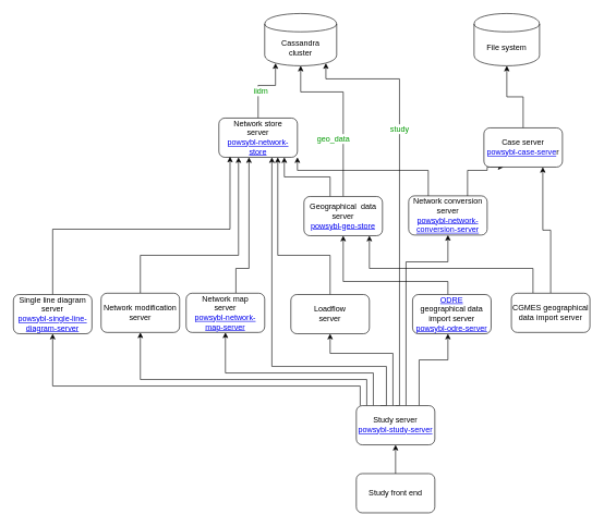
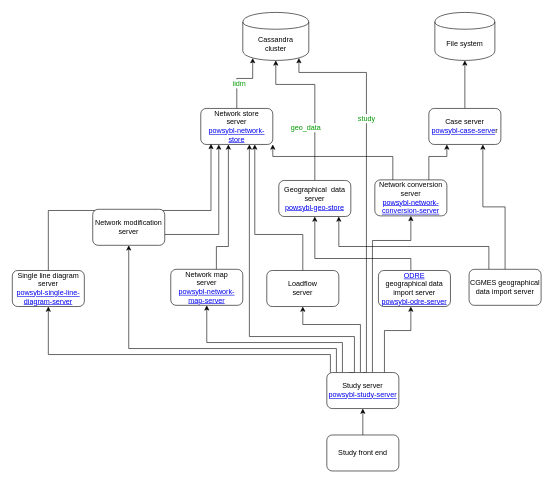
  <mxCell id="0" />
  <mxCell id="1" parent="0" />
  <mxCell id="2" style="edgeStyle=orthogonalEdgeStyle;rounded=0;orthogonalLoop=1;jettySize=auto;html=1;entryX=0.15;entryY=0.95;entryDx=0;entryDy=0;entryPerimeter=0;" edge="1" parent="1" source="4" target="5"><mxGeometry relative="1" as="geometry"><Array as="points"><mxPoint x="394" y="130" /><mxPoint x="421" y="130" /></Array></mxGeometry></mxCell>
  <mxCell id="3" value="&lt;font color=&quot;#009900&quot;&gt;iidm&lt;/font&gt;" style="text;html=1;align=center;verticalAlign=middle;resizable=0;points=[];;labelBackgroundColor=#ffffff;" vertex="1" connectable="0" parent="2"><mxGeometry x="-0.235" y="-3" relative="1" as="geometry"><mxPoint as="offset" /></mxGeometry></mxCell>
  <mxCell id="4" value="&lt;div&gt;Network store&lt;/div&gt;&lt;div&gt;server&lt;/div&gt;&lt;div&gt;&lt;a href=&quot;https://github.com/powsybl/powsybl-network-store&quot;&gt;powsybl-network-store&lt;/a&gt;&lt;/div&gt;" style="rounded=1;whiteSpace=wrap;html=1;" vertex="1" parent="1"><mxGeometry x="334" y="180" width="120" height="60" as="geometry" /></mxCell>
  <mxCell id="5" value="&lt;div&gt;Cassandra &lt;br&gt;&lt;/div&gt;&lt;div&gt;cluster&lt;br&gt;&lt;/div&gt;" style="shape=cylinder;whiteSpace=wrap;html=1;boundedLbl=1;backgroundOutline=1;" vertex="1" parent="1"><mxGeometry x="404" y="20" width="110" height="80" as="geometry" /></mxCell>
  <mxCell id="6" style="edgeStyle=orthogonalEdgeStyle;rounded=0;orthogonalLoop=1;jettySize=auto;html=1;entryX=0.5;entryY=1;entryDx=0;entryDy=0;" edge="1" parent="1" source="9" target="5"><mxGeometry relative="1" as="geometry"><Array as="points"><mxPoint x="524" y="140" /><mxPoint x="459" y="140" /></Array></mxGeometry></mxCell>
  <mxCell id="7" value="&lt;font color=&quot;#009900&quot;&gt;geo_data&lt;/font&gt;" style="text;html=1;align=center;verticalAlign=middle;resizable=0;points=[];;labelBackgroundColor=#ffffff;" vertex="1" connectable="0" parent="6"><mxGeometry x="-0.33" y="16" relative="1" as="geometry"><mxPoint as="offset" /></mxGeometry></mxCell>
- <mxCell id="8" style="edgeStyle=orthogonalEdgeStyle;rounded=0;orthogonalLoop=1;jettySize=auto;html=1;" edge="1" parent="1" source="9" target="4"><mxGeometry relative="1" as="geometry"><Array as="points"><mxPoint x="504" y="270" /><mxPoint x="434" y="270" /></Array></mxGeometry></mxCell>
  <mxCell id="9" value="&lt;div&gt;Geographical&amp;nbsp; data server&lt;/div&gt;&lt;div&gt;&lt;a href=&quot;https://github.com/powsybl/powsybl-geo-data&quot;&gt;powsybl-geo-store&lt;/a&gt;&lt;br&gt;&lt;/div&gt;" style="rounded=1;whiteSpace=wrap;html=1;" vertex="1" parent="1"><mxGeometry x="464" y="300" width="120" height="60" as="geometry" /></mxCell>
  <mxCell id="10" style="edgeStyle=orthogonalEdgeStyle;rounded=0;orthogonalLoop=1;jettySize=auto;html=1;entryX=0.142;entryY=0.983;entryDx=0;entryDy=0;entryPerimeter=0;" edge="1" parent="1" source="11" target="4"><mxGeometry relative="1" as="geometry"><Array as="points"><mxPoint x="80" y="350" /><mxPoint x="351" y="350" /></Array></mxGeometry></mxCell>
  <mxCell id="11" value="&lt;div&gt;Single line diagram server&lt;/div&gt;&lt;div&gt;&lt;a href=&quot;https://github.com/powsybl/powsybl-single-line-diagram-server&quot;&gt;powsybl-single-line-diagram-server&lt;/a&gt;&lt;br&gt;&lt;/div&gt;" style="rounded=1;whiteSpace=wrap;html=1;" vertex="1" parent="1"><mxGeometry x="20" y="450" width="120" height="60" as="geometry" /></mxCell>
  <mxCell id="12" style="edgeStyle=orthogonalEdgeStyle;rounded=0;orthogonalLoop=1;jettySize=auto;html=1;entryX=0.85;entryY=0.95;entryDx=0;entryDy=0;entryPerimeter=0;exitX=0.5;exitY=0;exitDx=0;exitDy=0;" edge="1" parent="1" source="21" target="5"><mxGeometry relative="1" as="geometry"><Array as="points"><mxPoint x="610" y="620" /><mxPoint x="610" y="120" /><mxPoint x="498" y="120" /></Array></mxGeometry></mxCell>
  <mxCell id="13" value="&lt;font color=&quot;#009900&quot;&gt;study&lt;/font&gt;" style="text;html=1;align=center;verticalAlign=middle;resizable=0;points=[];;labelBackgroundColor=#ffffff;" vertex="1" connectable="0" parent="12"><mxGeometry x="0.337" y="1" relative="1" as="geometry"><mxPoint as="offset" /></mxGeometry></mxCell>
  <mxCell id="14" style="edgeStyle=orthogonalEdgeStyle;rounded=0;orthogonalLoop=1;jettySize=auto;html=1;entryX=0.7;entryY=1;entryDx=0;entryDy=0;entryPerimeter=0;" edge="1" parent="1"><mxGeometry relative="1" as="geometry"><mxPoint x="581" y="620" as="sourcePoint" /><mxPoint x="415" y="240" as="targetPoint" /><Array as="points"><mxPoint x="590" y="620" /><mxPoint x="590" y="560" /><mxPoint x="415" y="560" /></Array></mxGeometry></mxCell>
  <mxCell id="15" style="edgeStyle=orthogonalEdgeStyle;rounded=0;orthogonalLoop=1;jettySize=auto;html=1;" edge="1" parent="1" source="21" target="31"><mxGeometry relative="1" as="geometry"><Array as="points"><mxPoint x="640" y="550" /><mxPoint x="684" y="550" /></Array></mxGeometry></mxCell>
  <mxCell id="16" style="edgeStyle=orthogonalEdgeStyle;rounded=0;orthogonalLoop=1;jettySize=auto;html=1;entryX=0.5;entryY=1;entryDx=0;entryDy=0;" edge="1" parent="1" source="21" target="40"><mxGeometry relative="1" as="geometry"><Array as="points"><mxPoint x="600" y="540" /><mxPoint x="504" y="540" /></Array></mxGeometry></mxCell>
  <mxCell id="17" style="edgeStyle=orthogonalEdgeStyle;rounded=0;orthogonalLoop=1;jettySize=auto;html=1;" edge="1" parent="1" source="21" target="23"><mxGeometry relative="1" as="geometry"><Array as="points"><mxPoint x="570" y="570" /><mxPoint x="344" y="570" /></Array></mxGeometry></mxCell>
  <mxCell id="18" style="edgeStyle=orthogonalEdgeStyle;rounded=0;orthogonalLoop=1;jettySize=auto;html=1;" edge="1" parent="1" source="21" target="38"><mxGeometry relative="1" as="geometry"><Array as="points"><mxPoint x="560" y="580" /><mxPoint x="214" y="580" /></Array></mxGeometry></mxCell>
  <mxCell id="19" style="edgeStyle=orthogonalEdgeStyle;rounded=0;orthogonalLoop=1;jettySize=auto;html=1;" edge="1" parent="1" source="21" target="11"><mxGeometry relative="1" as="geometry"><Array as="points"><mxPoint x="550" y="590" /><mxPoint x="80" y="590" /></Array></mxGeometry></mxCell>
  <mxCell id="20" style="edgeStyle=orthogonalEdgeStyle;rounded=0;orthogonalLoop=1;jettySize=auto;html=1;entryX=0.5;entryY=1;entryDx=0;entryDy=0;" edge="1" parent="1" source="21" target="26"><mxGeometry relative="1" as="geometry"><Array as="points"><mxPoint x="620" y="400" /><mxPoint x="684" y="400" /></Array></mxGeometry></mxCell>
  <mxCell id="21" value="&lt;div&gt;Study server&lt;/div&gt;&lt;div&gt;&lt;a href=&quot;https://github.com/powsybl/powsybl-study-server&quot;&gt;powsybl-study-server&lt;/a&gt;&lt;/div&gt;" style="rounded=1;whiteSpace=wrap;html=1;" vertex="1" parent="1"><mxGeometry x="544" y="620" width="120" height="60" as="geometry" /></mxCell>
  <mxCell id="22" style="edgeStyle=orthogonalEdgeStyle;rounded=0;orthogonalLoop=1;jettySize=auto;html=1;entryX=0.25;entryY=1;entryDx=0;entryDy=0;" edge="1" parent="1"><mxGeometry relative="1" as="geometry"><mxPoint x="360" y="448" as="sourcePoint" /><mxPoint x="380" y="240" as="targetPoint" /><Array as="points"><mxPoint x="360" y="410" /><mxPoint x="380" y="410" /></Array></mxGeometry></mxCell>
  <mxCell id="23" value="&lt;div&gt;Network map&lt;/div&gt;&lt;div&gt;server&lt;/div&gt;&lt;div&gt;&lt;a href=&quot;https://github.com/powsybl/powsybl-network-map-server&quot;&gt;powsybl-network-map-server&lt;/a&gt;&lt;br&gt;&lt;/div&gt;" style="rounded=1;whiteSpace=wrap;html=1;" vertex="1" parent="1"><mxGeometry x="284" y="448" width="120" height="60" as="geometry" /></mxCell>
  <mxCell id="24" style="edgeStyle=orthogonalEdgeStyle;rounded=0;orthogonalLoop=1;jettySize=auto;html=1;entryX=1;entryY=1;entryDx=0;entryDy=0;" edge="1" parent="1" source="26" target="4"><mxGeometry relative="1" as="geometry"><Array as="points"><mxPoint x="654" y="260" /><mxPoint x="454" y="260" /></Array></mxGeometry></mxCell>
  <mxCell id="25" style="edgeStyle=orthogonalEdgeStyle;rounded=0;orthogonalLoop=1;jettySize=auto;html=1;entryX=0.25;entryY=1;entryDx=0;entryDy=0;" edge="1" parent="1" source="26" target="28"><mxGeometry relative="1" as="geometry"><Array as="points"><mxPoint x="714" y="260" /><mxPoint x="744" y="260" /></Array></mxGeometry></mxCell>
  <mxCell id="26" value="&lt;div&gt;Network conversion server&lt;/div&gt;&lt;div&gt;&lt;a href=&quot;https://github.com/powsybl/powsybl-network-conversion-server&quot;&gt;powsybl-network-conversion-server&lt;/a&gt;&lt;br&gt;&lt;/div&gt;" style="rounded=1;whiteSpace=wrap;html=1;" vertex="1" parent="1"><mxGeometry x="624" y="299" width="120" height="60" as="geometry" /></mxCell>
  <mxCell id="27" style="edgeStyle=orthogonalEdgeStyle;rounded=0;orthogonalLoop=1;jettySize=auto;html=1;entryX=0.5;entryY=1;entryDx=0;entryDy=0;" edge="1" parent="1" source="28" target="29"><mxGeometry relative="1" as="geometry" /></mxCell>
- <mxCell id="28" value="&lt;div&gt;Case server&lt;/div&gt;&lt;div&gt;&lt;a href=&quot;https://github.com/powsybl/powsybl-case-server&quot;&gt;powsybl-case-serve&lt;/a&gt;r&lt;br&gt;&lt;/div&gt;" style="rounded=1;whiteSpace=wrap;html=1;" vertex="1" parent="1"><mxGeometry x="739" y="195" width="120" height="60" as="geometry" /></mxCell>
+ <mxCell id="28" value="&lt;div&gt;Case server&lt;/div&gt;&lt;div&gt;&lt;a href=&quot;https://github.com/powsybl/powsybl-case-server&quot;&gt;powsybl-case-serve&lt;/a&gt;r&lt;br&gt;&lt;/div&gt;" style="rounded=1;whiteSpace=wrap;html=1;" vertex="1" parent="1"><mxGeometry x="714" y="180" width="120" height="60" as="geometry" /></mxCell>
  <mxCell id="29" value="File system" style="shape=cylinder;whiteSpace=wrap;html=1;boundedLbl=1;backgroundOutline=1;" vertex="1" parent="1"><mxGeometry x="724" y="20" width="100" height="80" as="geometry" /></mxCell>
  <mxCell id="30" style="edgeStyle=orthogonalEdgeStyle;rounded=0;orthogonalLoop=1;jettySize=auto;html=1;entryX=0.5;entryY=1;entryDx=0;entryDy=0;" edge="1" parent="1" source="31" target="9"><mxGeometry relative="1" as="geometry"><Array as="points"><mxPoint x="684" y="430" /><mxPoint x="524" y="430" /></Array></mxGeometry></mxCell>
  <mxCell id="31" value="&lt;div&gt;&lt;a href=&quot;https://opendata.reseaux-energies.fr/pages/accueil/&quot;&gt;ODRE &lt;/a&gt;&lt;br&gt;&lt;/div&gt;&lt;div&gt;geographical data import server&lt;/div&gt;&lt;div&gt;&lt;a href=&quot;https://github.com/rte-france/powsybl-odre-server&quot;&gt;powsybl-odre-server&lt;/a&gt;&lt;br&gt;&lt;/div&gt;" style="rounded=1;whiteSpace=wrap;html=1;" vertex="1" parent="1"><mxGeometry x="630" y="450" width="120" height="60" as="geometry" /></mxCell>
  <mxCell id="32" style="edgeStyle=orthogonalEdgeStyle;rounded=0;orthogonalLoop=1;jettySize=auto;html=1;entryX=0.75;entryY=1;entryDx=0;entryDy=0;" edge="1" parent="1" source="34" target="28"><mxGeometry relative="1" as="geometry" /></mxCell>
  <mxCell id="33" style="edgeStyle=orthogonalEdgeStyle;rounded=0;orthogonalLoop=1;jettySize=auto;html=1;" edge="1" parent="1" source="34" target="9"><mxGeometry relative="1" as="geometry"><Array as="points"><mxPoint x="814" y="410" /><mxPoint x="564" y="410" /></Array></mxGeometry></mxCell>
  <mxCell id="34" value="CGMES geographical data import server" style="rounded=1;whiteSpace=wrap;html=1;" vertex="1" parent="1"><mxGeometry x="781" y="448" width="120" height="60" as="geometry" /></mxCell>
  <mxCell id="35" style="edgeStyle=orthogonalEdgeStyle;rounded=0;orthogonalLoop=1;jettySize=auto;html=1;entryX=0.5;entryY=1;entryDx=0;entryDy=0;" edge="1" parent="1" source="36" target="21"><mxGeometry relative="1" as="geometry" /></mxCell>
  <mxCell id="36" value="Study front end" style="rounded=1;whiteSpace=wrap;html=1;" vertex="1" parent="1"><mxGeometry x="544" y="724" width="120" height="60" as="geometry" /></mxCell>
  <mxCell id="37" style="edgeStyle=orthogonalEdgeStyle;rounded=0;orthogonalLoop=1;jettySize=auto;html=1;entryX=0.25;entryY=1;entryDx=0;entryDy=0;" edge="1" parent="1" source="38" target="4"><mxGeometry relative="1" as="geometry"><Array as="points"><mxPoint x="214" y="390" /><mxPoint x="364" y="390" /></Array></mxGeometry></mxCell>
- <mxCell id="38" value="&lt;div&gt;Network modification&lt;br&gt;&lt;/div&gt;&lt;div&gt;server&lt;/div&gt;" style="rounded=1;whiteSpace=wrap;html=1;" vertex="1" parent="1"><mxGeometry x="154" y="448" width="120" height="60" as="geometry" /></mxCell>
+ <mxCell id="38" value="&lt;div&gt;Network modification&lt;br&gt;&lt;/div&gt;&lt;div&gt;server&lt;/div&gt;" style="rounded=1;whiteSpace=wrap;html=1;" vertex="1" parent="1"><mxGeometry x="154" y="348" width="120" height="60" as="geometry" /></mxCell>
  <mxCell id="39" style="edgeStyle=orthogonalEdgeStyle;rounded=0;orthogonalLoop=1;jettySize=auto;html=1;entryX=0.75;entryY=1;entryDx=0;entryDy=0;" edge="1" parent="1" source="40" target="4"><mxGeometry relative="1" as="geometry"><Array as="points"><mxPoint x="504" y="390" /><mxPoint x="424" y="390" /></Array></mxGeometry></mxCell>
  <mxCell id="40" value="&lt;div&gt;Loadflow&lt;br&gt;&lt;/div&gt;&lt;div&gt;server&lt;/div&gt;" style="rounded=1;whiteSpace=wrap;html=1;" vertex="1" parent="1"><mxGeometry x="444" y="450" width="120" height="60" as="geometry" /></mxCell>
